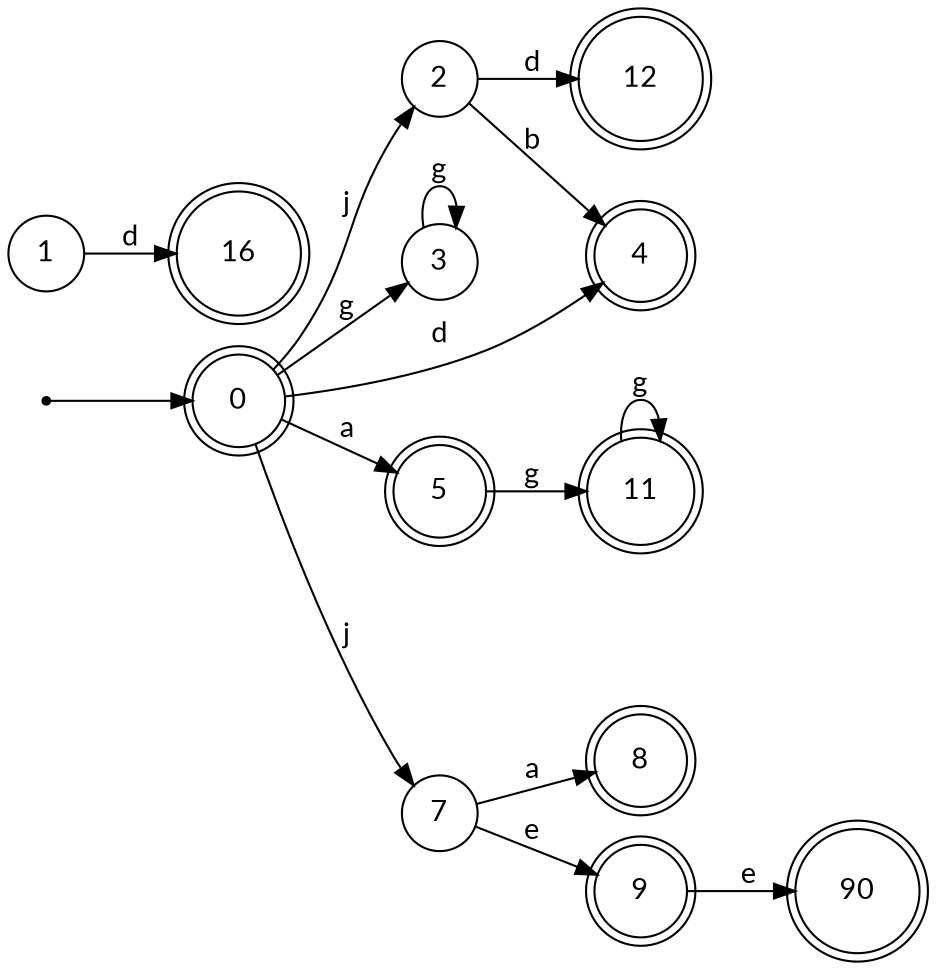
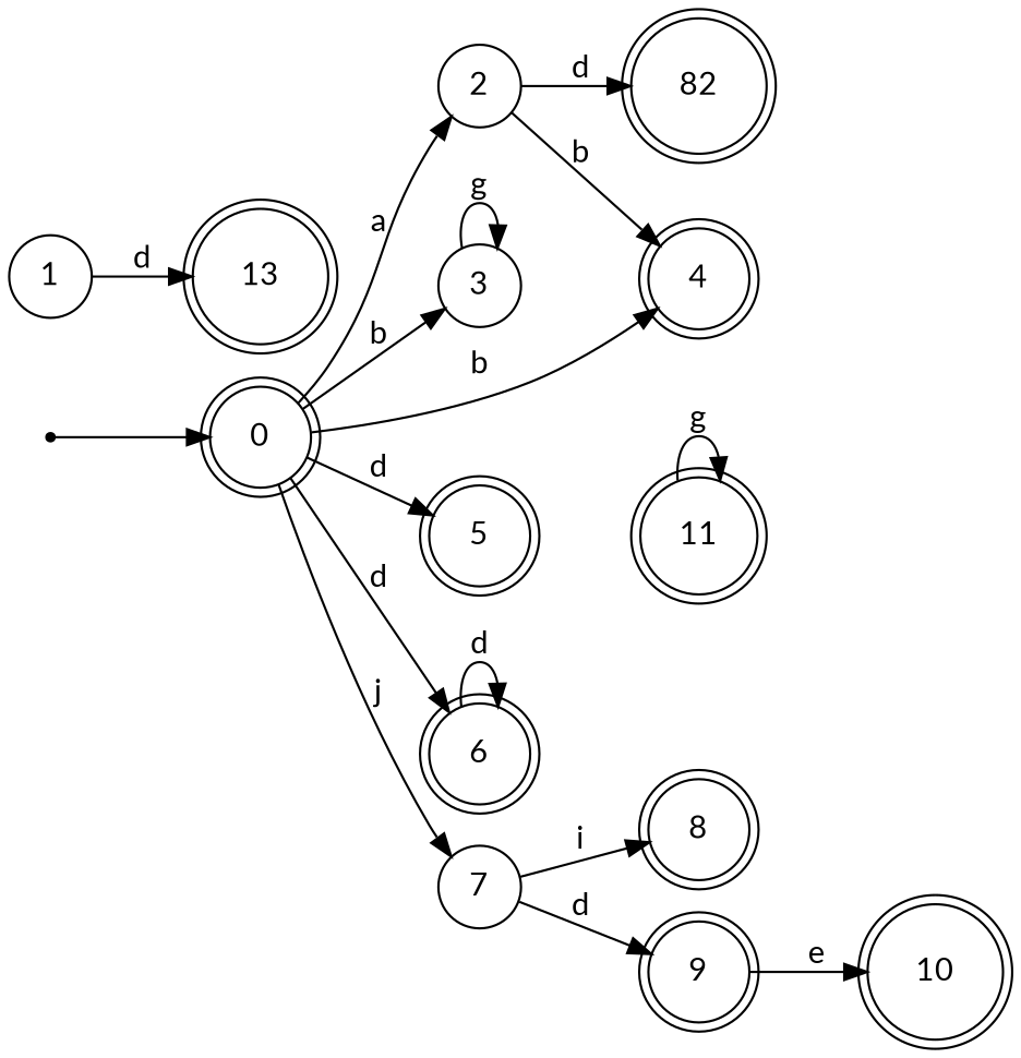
  digraph {
    fontname=Lato
    rankdir=LR
    node [fontname=Lato shape=doublecircle]
    edge [fontname=Lato]
    dummy0 [shape=point]
    0
    2 [shape=circle]
    3 [shape=circle]
    4
    5
+   6
    7 [shape=circle]
    1 [shape=circle]
-   13 [label=16]
-   12
+   13
+   12 [label=82]
    11
    8
    9
-   10 [label=90]
+   10
    dummy0 -> 0
-   0 -> 2 [label=j]
-   0 -> 3 [label=g]
-   0 -> 4 [label=d]
-   0 -> 5 [label=a]
+   0 -> 2 [label=a]
+   0 -> 3 [label=b]
+   0 -> 4 [label=b]
+   0 -> 5 [label=d]
+   0 -> 6 [label=d]
    0 -> 7 [label=j]
    2 -> 4 [label=b]
    2 -> 12 [label=d]
    3 -> 3 [label=g]
-   5 -> 11 [label=g]
-   7 -> 8 [label=a]
-   7 -> 9 [label=e]
+   6 -> 6 [label=d]
+   7 -> 8 [label=i]
+   7 -> 9 [label=d]
    1 -> 13 [label=d]
    11 -> 11 [label=g]
    9 -> 10 [label=e]
  }
